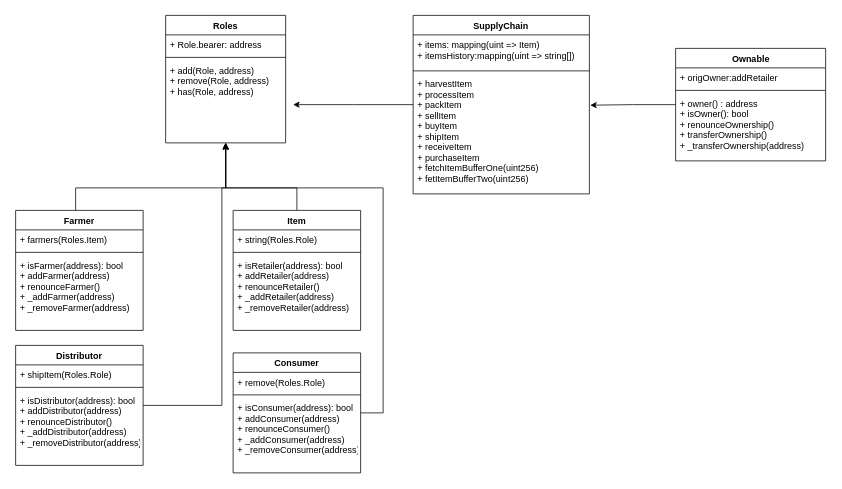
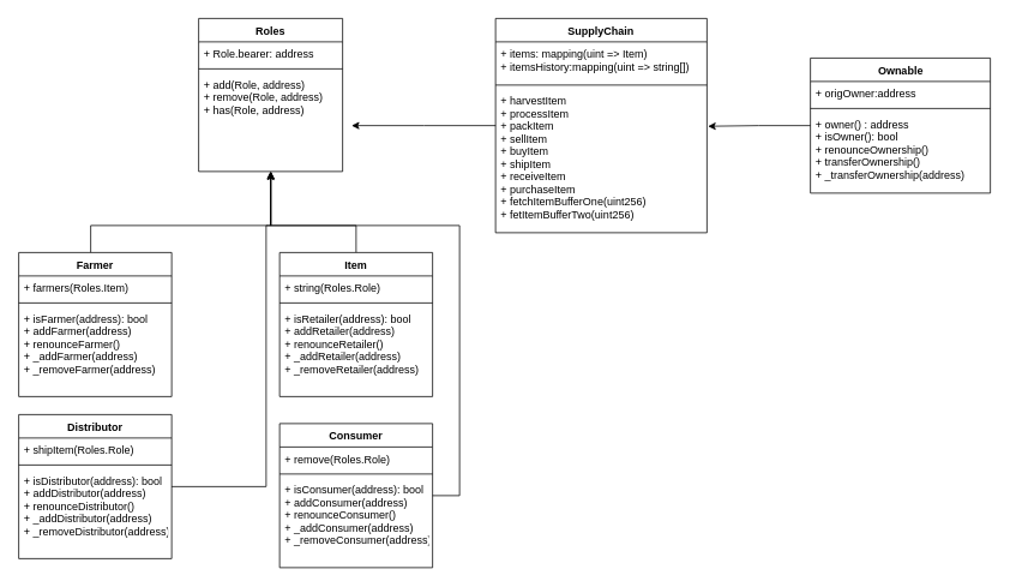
  <mxCell id="0" />
  <mxCell id="1" parent="0" />
  <mxCell id="2" value="Roles" style="swimlane;fontStyle=1;align=center;verticalAlign=top;childLayout=stackLayout;horizontal=1;startSize=26;horizontalStack=0;resizeParent=1;resizeParentMax=0;resizeLast=0;collapsible=1;marginBottom=0;" vertex="1" parent="1"><mxGeometry x="220" y="20" width="160" height="170" as="geometry" /></mxCell>
  <mxCell id="3" value="+ Role.bearer: address" style="text;strokeColor=none;fillColor=none;align=left;verticalAlign=top;spacingLeft=4;spacingRight=4;overflow=hidden;rotatable=0;points=[[0,0.5],[1,0.5]];portConstraint=eastwest;" vertex="1" parent="2"><mxGeometry y="26" width="160" height="26" as="geometry" /></mxCell>
  <mxCell id="4" value="" style="line;strokeWidth=1;fillColor=none;align=left;verticalAlign=middle;spacingTop=-1;spacingLeft=3;spacingRight=3;rotatable=0;labelPosition=right;points=[];portConstraint=eastwest;" vertex="1" parent="2"><mxGeometry y="52" width="160" height="8" as="geometry" /></mxCell>
  <mxCell id="5" value="+ add(Role, address)&#10;+ remove(Role, address)&#10;+ has(Role, address)" style="text;strokeColor=none;fillColor=none;align=left;verticalAlign=top;spacingLeft=4;spacingRight=4;overflow=hidden;rotatable=0;points=[[0,0.5],[1,0.5]];portConstraint=eastwest;" vertex="1" parent="2"><mxGeometry y="60" width="160" height="110" as="geometry" /></mxCell>
  <mxCell id="6" style="edgeStyle=orthogonalEdgeStyle;rounded=0;orthogonalLoop=1;jettySize=auto;html=1;" edge="1" parent="1" source="7"><mxGeometry relative="1" as="geometry"><mxPoint x="300" y="191" as="targetPoint" /><Array as="points"><mxPoint x="100" y="250" /><mxPoint x="300" y="250" /><mxPoint x="300" y="191" /></Array></mxGeometry></mxCell>
  <mxCell id="7" value="Farmer" style="swimlane;fontStyle=1;align=center;verticalAlign=top;childLayout=stackLayout;horizontal=1;startSize=26;horizontalStack=0;resizeParent=1;resizeParentMax=0;resizeLast=0;collapsible=1;marginBottom=0;" vertex="1" parent="1"><mxGeometry x="20" y="280" width="170" height="160" as="geometry" /></mxCell>
  <mxCell id="8" value="+ farmers(Roles.Item)" style="text;strokeColor=none;fillColor=none;align=left;verticalAlign=top;spacingLeft=4;spacingRight=4;overflow=hidden;rotatable=0;points=[[0,0.5],[1,0.5]];portConstraint=eastwest;" vertex="1" parent="7"><mxGeometry y="26" width="170" height="26" as="geometry" /></mxCell>
  <mxCell id="9" value="" style="line;strokeWidth=1;fillColor=none;align=left;verticalAlign=middle;spacingTop=-1;spacingLeft=3;spacingRight=3;rotatable=0;labelPosition=right;points=[];portConstraint=eastwest;" vertex="1" parent="7"><mxGeometry y="52" width="170" height="8" as="geometry" /></mxCell>
  <mxCell id="10" value="+ isFarmer(address): bool&#10;+ addFarmer(address)&#10;+ renounceFarmer()&#10;+ _addFarmer(address)&#10;+ _removeFarmer(address)&#10;" style="text;strokeColor=none;fillColor=none;align=left;verticalAlign=top;spacingLeft=4;spacingRight=4;overflow=hidden;rotatable=0;points=[[0,0.5],[1,0.5]];portConstraint=eastwest;" vertex="1" parent="7"><mxGeometry y="60" width="170" height="100" as="geometry" /></mxCell>
  <mxCell id="11" style="edgeStyle=orthogonalEdgeStyle;rounded=0;orthogonalLoop=1;jettySize=auto;html=1;entryX=0.502;entryY=1.001;entryDx=0;entryDy=0;entryPerimeter=0;" edge="1" parent="1" source="12" target="5"><mxGeometry relative="1" as="geometry"><mxPoint x="310" y="190" as="targetPoint" /><Array as="points"><mxPoint x="295" y="540" /><mxPoint x="295" y="250" /><mxPoint x="300" y="250" /><mxPoint x="300" y="190" /></Array></mxGeometry></mxCell>
  <mxCell id="12" value="Distributor" style="swimlane;fontStyle=1;align=center;verticalAlign=top;childLayout=stackLayout;horizontal=1;startSize=26;horizontalStack=0;resizeParent=1;resizeParentMax=0;resizeLast=0;collapsible=1;marginBottom=0;" vertex="1" parent="1"><mxGeometry x="20" y="460" width="170" height="160" as="geometry" /></mxCell>
  <mxCell id="13" value="+ shipItem(Roles.Role)" style="text;strokeColor=none;fillColor=none;align=left;verticalAlign=top;spacingLeft=4;spacingRight=4;overflow=hidden;rotatable=0;points=[[0,0.5],[1,0.5]];portConstraint=eastwest;" vertex="1" parent="12"><mxGeometry y="26" width="170" height="26" as="geometry" /></mxCell>
  <mxCell id="14" value="" style="line;strokeWidth=1;fillColor=none;align=left;verticalAlign=middle;spacingTop=-1;spacingLeft=3;spacingRight=3;rotatable=0;labelPosition=right;points=[];portConstraint=eastwest;" vertex="1" parent="12"><mxGeometry y="52" width="170" height="8" as="geometry" /></mxCell>
  <mxCell id="15" value="+ isDistributor(address): bool&#10;+ addDistributor(address)&#10;+ renounceDistributor()&#10;+ _addDistributor(address)&#10;+ _removeDistributor(address)&#10;" style="text;strokeColor=none;fillColor=none;align=left;verticalAlign=top;spacingLeft=4;spacingRight=4;overflow=hidden;rotatable=0;points=[[0,0.5],[1,0.5]];portConstraint=eastwest;" vertex="1" parent="12"><mxGeometry y="60" width="170" height="100" as="geometry" /></mxCell>
  <mxCell id="16" style="edgeStyle=orthogonalEdgeStyle;rounded=0;orthogonalLoop=1;jettySize=auto;html=1;" edge="1" parent="1" source="17"><mxGeometry relative="1" as="geometry"><mxPoint x="300" y="190" as="targetPoint" /><Array as="points"><mxPoint x="395" y="250" /><mxPoint x="300" y="250" /><mxPoint x="300" y="190" /></Array></mxGeometry></mxCell>
  <mxCell id="17" value="Item" style="swimlane;fontStyle=1;align=center;verticalAlign=top;childLayout=stackLayout;horizontal=1;startSize=26;horizontalStack=0;resizeParent=1;resizeParentMax=0;resizeLast=0;collapsible=1;marginBottom=0;" vertex="1" parent="1"><mxGeometry x="310" y="280" width="170" height="160" as="geometry" /></mxCell>
  <mxCell id="18" value="+ string(Roles.Role)" style="text;strokeColor=none;fillColor=none;align=left;verticalAlign=top;spacingLeft=4;spacingRight=4;overflow=hidden;rotatable=0;points=[[0,0.5],[1,0.5]];portConstraint=eastwest;" vertex="1" parent="17"><mxGeometry y="26" width="170" height="26" as="geometry" /></mxCell>
  <mxCell id="19" value="" style="line;strokeWidth=1;fillColor=none;align=left;verticalAlign=middle;spacingTop=-1;spacingLeft=3;spacingRight=3;rotatable=0;labelPosition=right;points=[];portConstraint=eastwest;" vertex="1" parent="17"><mxGeometry y="52" width="170" height="8" as="geometry" /></mxCell>
  <mxCell id="20" value="+ isRetailer(address): bool&#10;+ addRetailer(address)&#10;+ renounceRetailer()&#10;+ _addRetailer(address)&#10;+ _removeRetailer(address)&#10;" style="text;strokeColor=none;fillColor=none;align=left;verticalAlign=top;spacingLeft=4;spacingRight=4;overflow=hidden;rotatable=0;points=[[0,0.5],[1,0.5]];portConstraint=eastwest;" vertex="1" parent="17"><mxGeometry y="60" width="170" height="100" as="geometry" /></mxCell>
  <mxCell id="21" style="edgeStyle=orthogonalEdgeStyle;rounded=0;orthogonalLoop=1;jettySize=auto;html=1;entryX=0.5;entryY=1;entryDx=0;entryDy=0;entryPerimeter=0;" edge="1" parent="1" source="22" target="5"><mxGeometry relative="1" as="geometry"><mxPoint x="309.524" y="190" as="targetPoint" /><Array as="points"><mxPoint x="510" y="550" /><mxPoint x="510" y="250" /><mxPoint x="300" y="250" /></Array></mxGeometry></mxCell>
  <mxCell id="22" value="Consumer" style="swimlane;fontStyle=1;align=center;verticalAlign=top;childLayout=stackLayout;horizontal=1;startSize=26;horizontalStack=0;resizeParent=1;resizeParentMax=0;resizeLast=0;collapsible=1;marginBottom=0;" vertex="1" parent="1"><mxGeometry x="310" y="470" width="170" height="160" as="geometry" /></mxCell>
  <mxCell id="23" value="+ remove(Roles.Role)" style="text;strokeColor=none;fillColor=none;align=left;verticalAlign=top;spacingLeft=4;spacingRight=4;overflow=hidden;rotatable=0;points=[[0,0.5],[1,0.5]];portConstraint=eastwest;" vertex="1" parent="22"><mxGeometry y="26" width="170" height="26" as="geometry" /></mxCell>
  <mxCell id="24" value="" style="line;strokeWidth=1;fillColor=none;align=left;verticalAlign=middle;spacingTop=-1;spacingLeft=3;spacingRight=3;rotatable=0;labelPosition=right;points=[];portConstraint=eastwest;" vertex="1" parent="22"><mxGeometry y="52" width="170" height="8" as="geometry" /></mxCell>
  <mxCell id="25" value="+ isConsumer(address): bool&#10;+ addConsumer(address)&#10;+ renounceConsumer()&#10;+ _addConsumer(address)&#10;+ _removeConsumer(address)&#10;" style="text;strokeColor=none;fillColor=none;align=left;verticalAlign=top;spacingLeft=4;spacingRight=4;overflow=hidden;rotatable=0;points=[[0,0.5],[1,0.5]];portConstraint=eastwest;" vertex="1" parent="22"><mxGeometry y="60" width="170" height="100" as="geometry" /></mxCell>
  <mxCell id="26" style="edgeStyle=orthogonalEdgeStyle;rounded=0;orthogonalLoop=1;jettySize=auto;html=1;" edge="1" parent="1" source="27"><mxGeometry relative="1" as="geometry"><mxPoint x="390" y="139" as="targetPoint" /></mxGeometry></mxCell>
  <mxCell id="27" value="SupplyChain" style="swimlane;fontStyle=1;align=center;verticalAlign=top;childLayout=stackLayout;horizontal=1;startSize=26;horizontalStack=0;resizeParent=1;resizeParentMax=0;resizeLast=0;collapsible=1;marginBottom=0;" vertex="1" parent="1"><mxGeometry x="550" y="20" width="235" height="238" as="geometry" /></mxCell>
  <mxCell id="28" value="+ items: mapping(uint =&gt; Item)&#10;+ itemsHistory:mapping(uint =&gt; string[])&#10;" style="text;strokeColor=none;fillColor=none;align=left;verticalAlign=top;spacingLeft=4;spacingRight=4;overflow=hidden;rotatable=0;points=[[0,0.5],[1,0.5]];portConstraint=eastwest;" vertex="1" parent="27"><mxGeometry y="26" width="235" height="44" as="geometry" /></mxCell>
  <mxCell id="29" value="" style="line;strokeWidth=1;fillColor=none;align=left;verticalAlign=middle;spacingTop=-1;spacingLeft=3;spacingRight=3;rotatable=0;labelPosition=right;points=[];portConstraint=eastwest;" vertex="1" parent="27"><mxGeometry y="70" width="235" height="8" as="geometry" /></mxCell>
  <mxCell id="30" value="+ harvestItem&#10;+ processItem&#10;+ packItem&#10;+ sellItem&#10;+ buyItem&#10;+ shipItem&#10;+ receiveItem&#10;+ purchaseItem&#10;+ fetchItemBufferOne(uint256)&#10;+ fetItemBufferTwo(uint256)" style="text;strokeColor=none;fillColor=none;align=left;verticalAlign=top;spacingLeft=4;spacingRight=4;overflow=hidden;rotatable=0;points=[[0,0.5],[1,0.5]];portConstraint=eastwest;" vertex="1" parent="27"><mxGeometry y="78" width="235" height="160" as="geometry" /></mxCell>
  <mxCell id="31" style="edgeStyle=orthogonalEdgeStyle;rounded=0;orthogonalLoop=1;jettySize=auto;html=1;entryX=1.005;entryY=0.261;entryDx=0;entryDy=0;entryPerimeter=0;" edge="1" parent="1" source="32" target="30"><mxGeometry relative="1" as="geometry" /></mxCell>
  <mxCell id="32" value="Ownable" style="swimlane;fontStyle=1;align=center;verticalAlign=top;childLayout=stackLayout;horizontal=1;startSize=26;horizontalStack=0;resizeParent=1;resizeParentMax=0;resizeLast=0;collapsible=1;marginBottom=0;html=1;direction=east;" vertex="1" parent="1"><mxGeometry x="900" y="64" width="200" height="150" as="geometry" /></mxCell>
- <mxCell id="33" value="+ origOwner:addRetailer" style="text;strokeColor=none;fillColor=none;align=left;verticalAlign=top;spacingLeft=4;spacingRight=4;overflow=hidden;rotatable=0;points=[[0,0.5],[1,0.5]];portConstraint=eastwest;" vertex="1" parent="32"><mxGeometry y="26" width="200" height="26" as="geometry" /></mxCell>
+ <mxCell id="33" value="+ origOwner:address" style="text;strokeColor=none;fillColor=none;align=left;verticalAlign=top;spacingLeft=4;spacingRight=4;overflow=hidden;rotatable=0;points=[[0,0.5],[1,0.5]];portConstraint=eastwest;" vertex="1" parent="32"><mxGeometry y="26" width="200" height="26" as="geometry" /></mxCell>
  <mxCell id="34" value="" style="line;strokeWidth=1;fillColor=none;align=left;verticalAlign=middle;spacingTop=-1;spacingLeft=3;spacingRight=3;rotatable=0;labelPosition=right;points=[];portConstraint=eastwest;" vertex="1" parent="32"><mxGeometry y="52" width="200" height="8" as="geometry" /></mxCell>
  <mxCell id="35" value="+ owner() : address&#10;+ isOwner(): bool&#10;+ renounceOwnership()&#10;+ transferOwnership()&#10;+ _transferOwnership(address)" style="text;strokeColor=none;fillColor=none;align=left;verticalAlign=top;spacingLeft=4;spacingRight=4;overflow=hidden;rotatable=0;points=[[0,0.5],[1,0.5]];portConstraint=eastwest;" vertex="1" parent="32"><mxGeometry y="60" width="200" height="90" as="geometry" /></mxCell>
